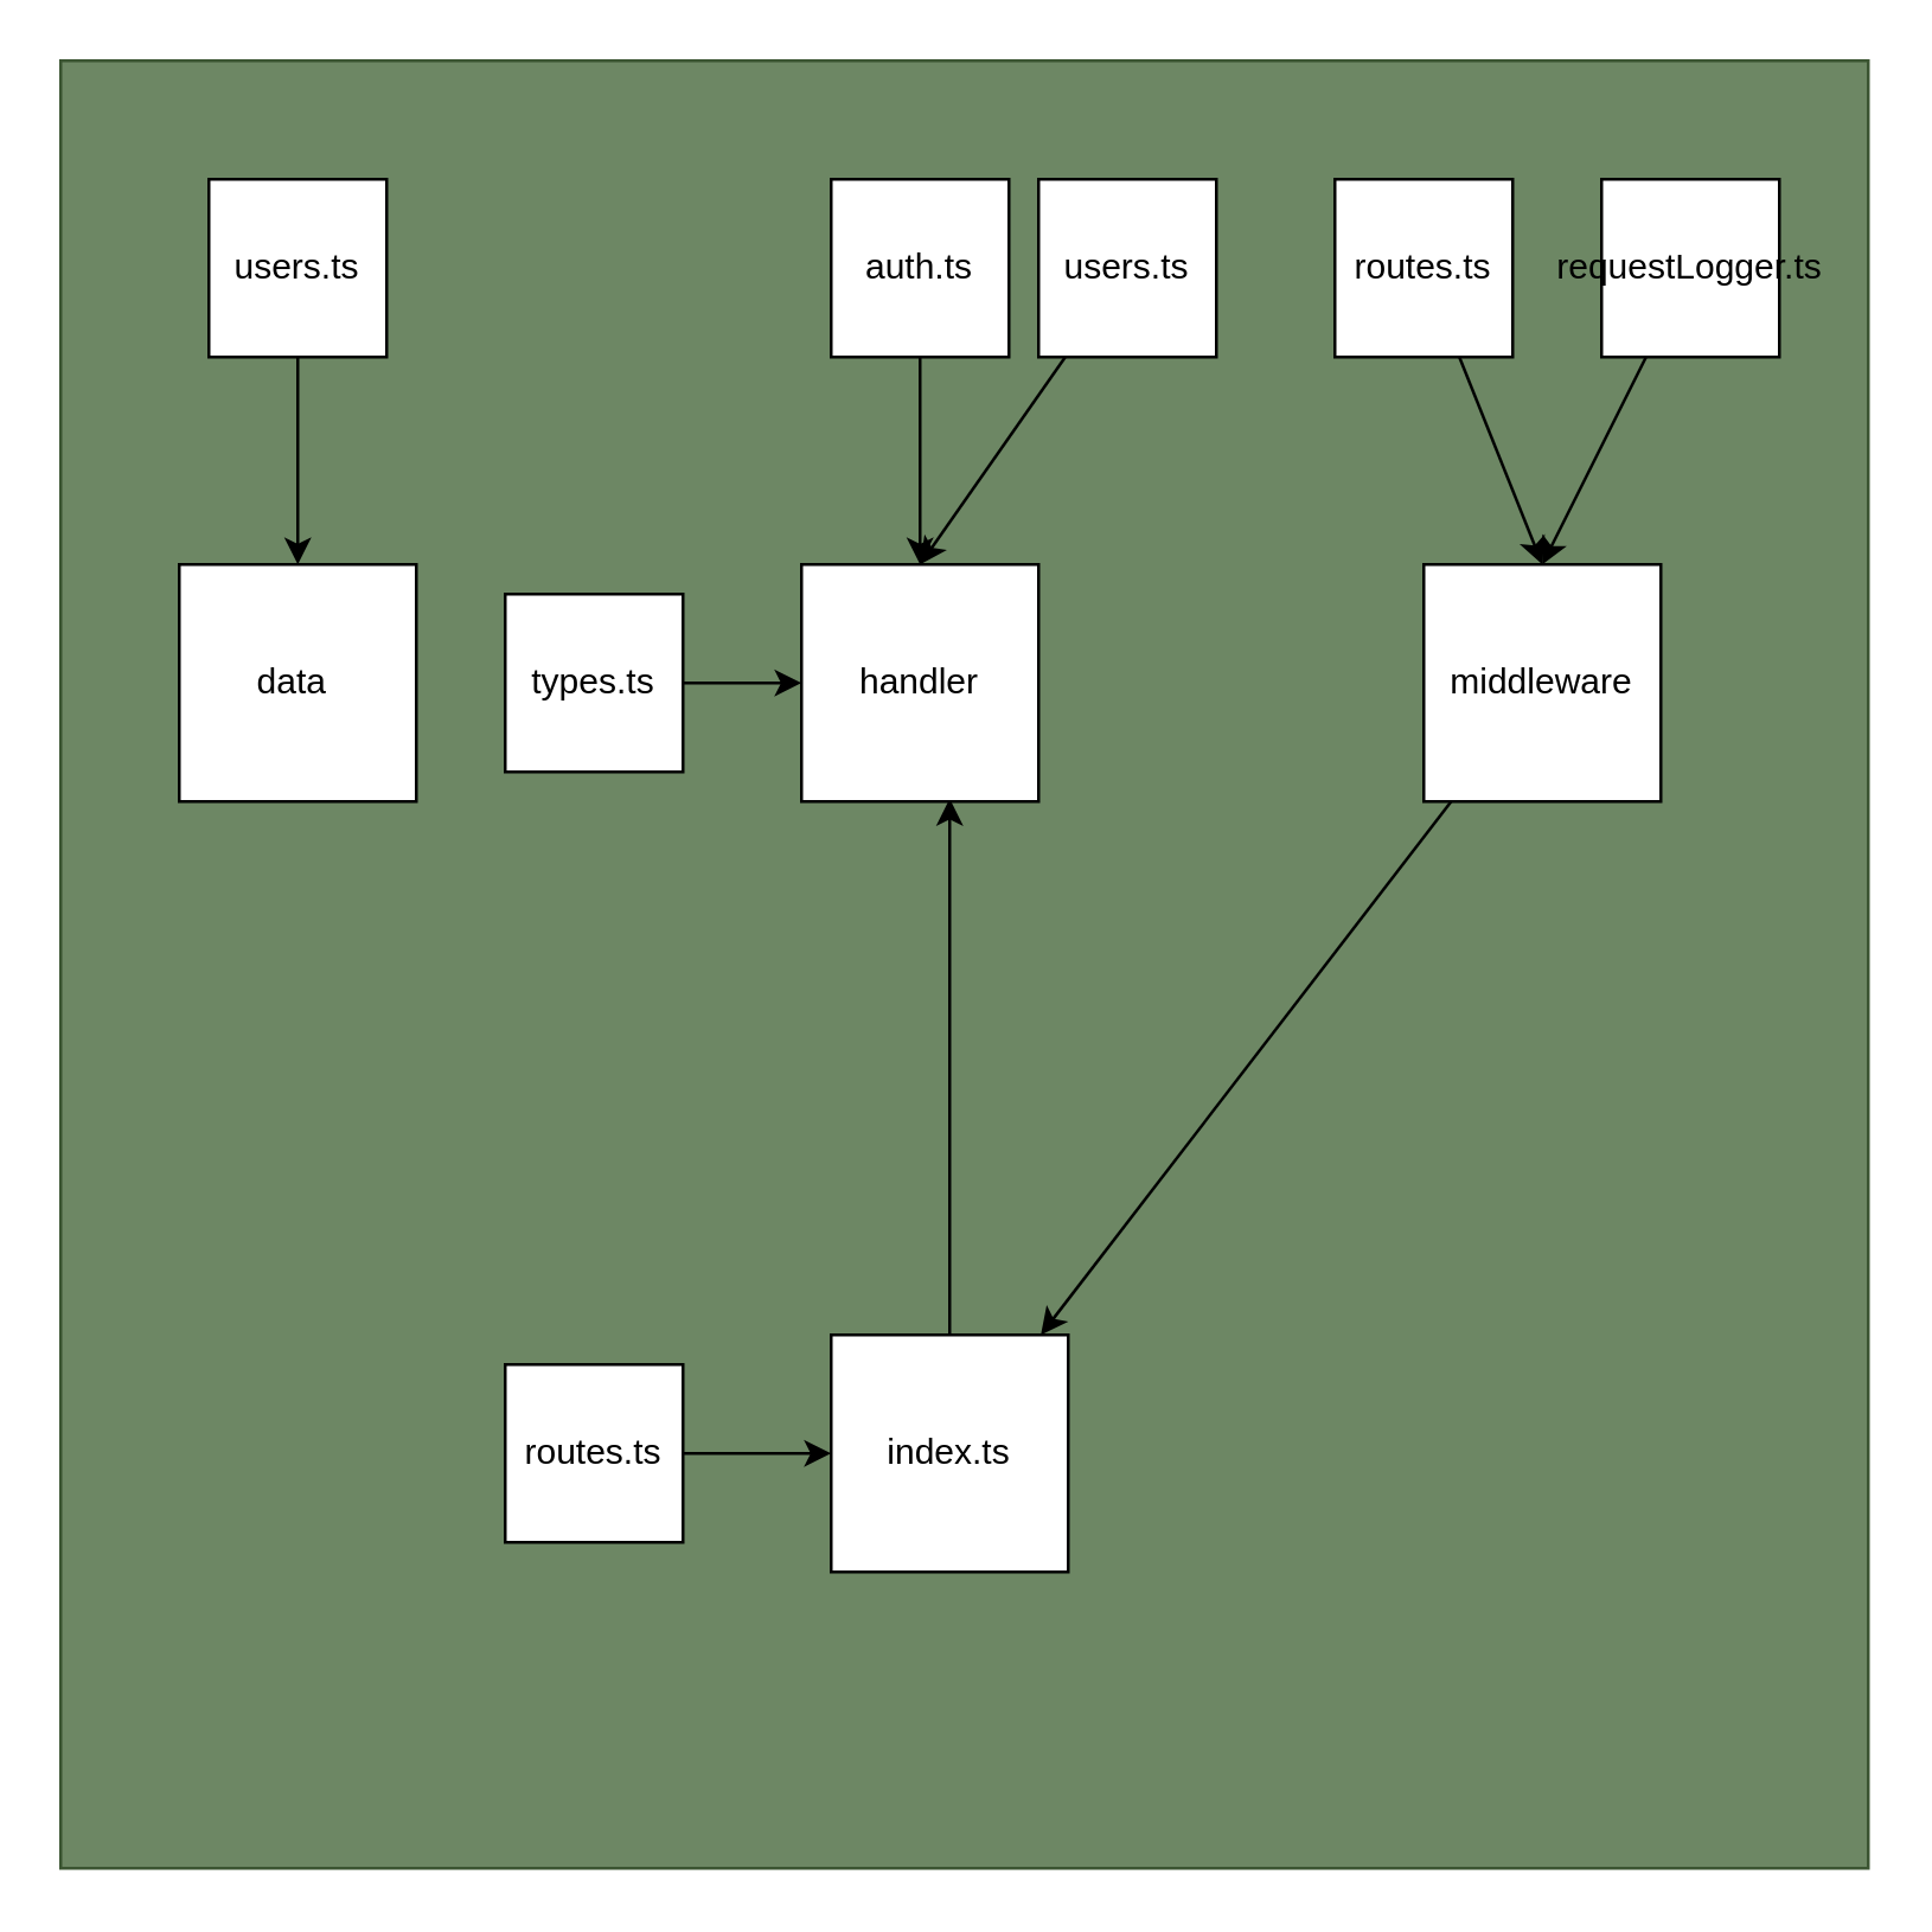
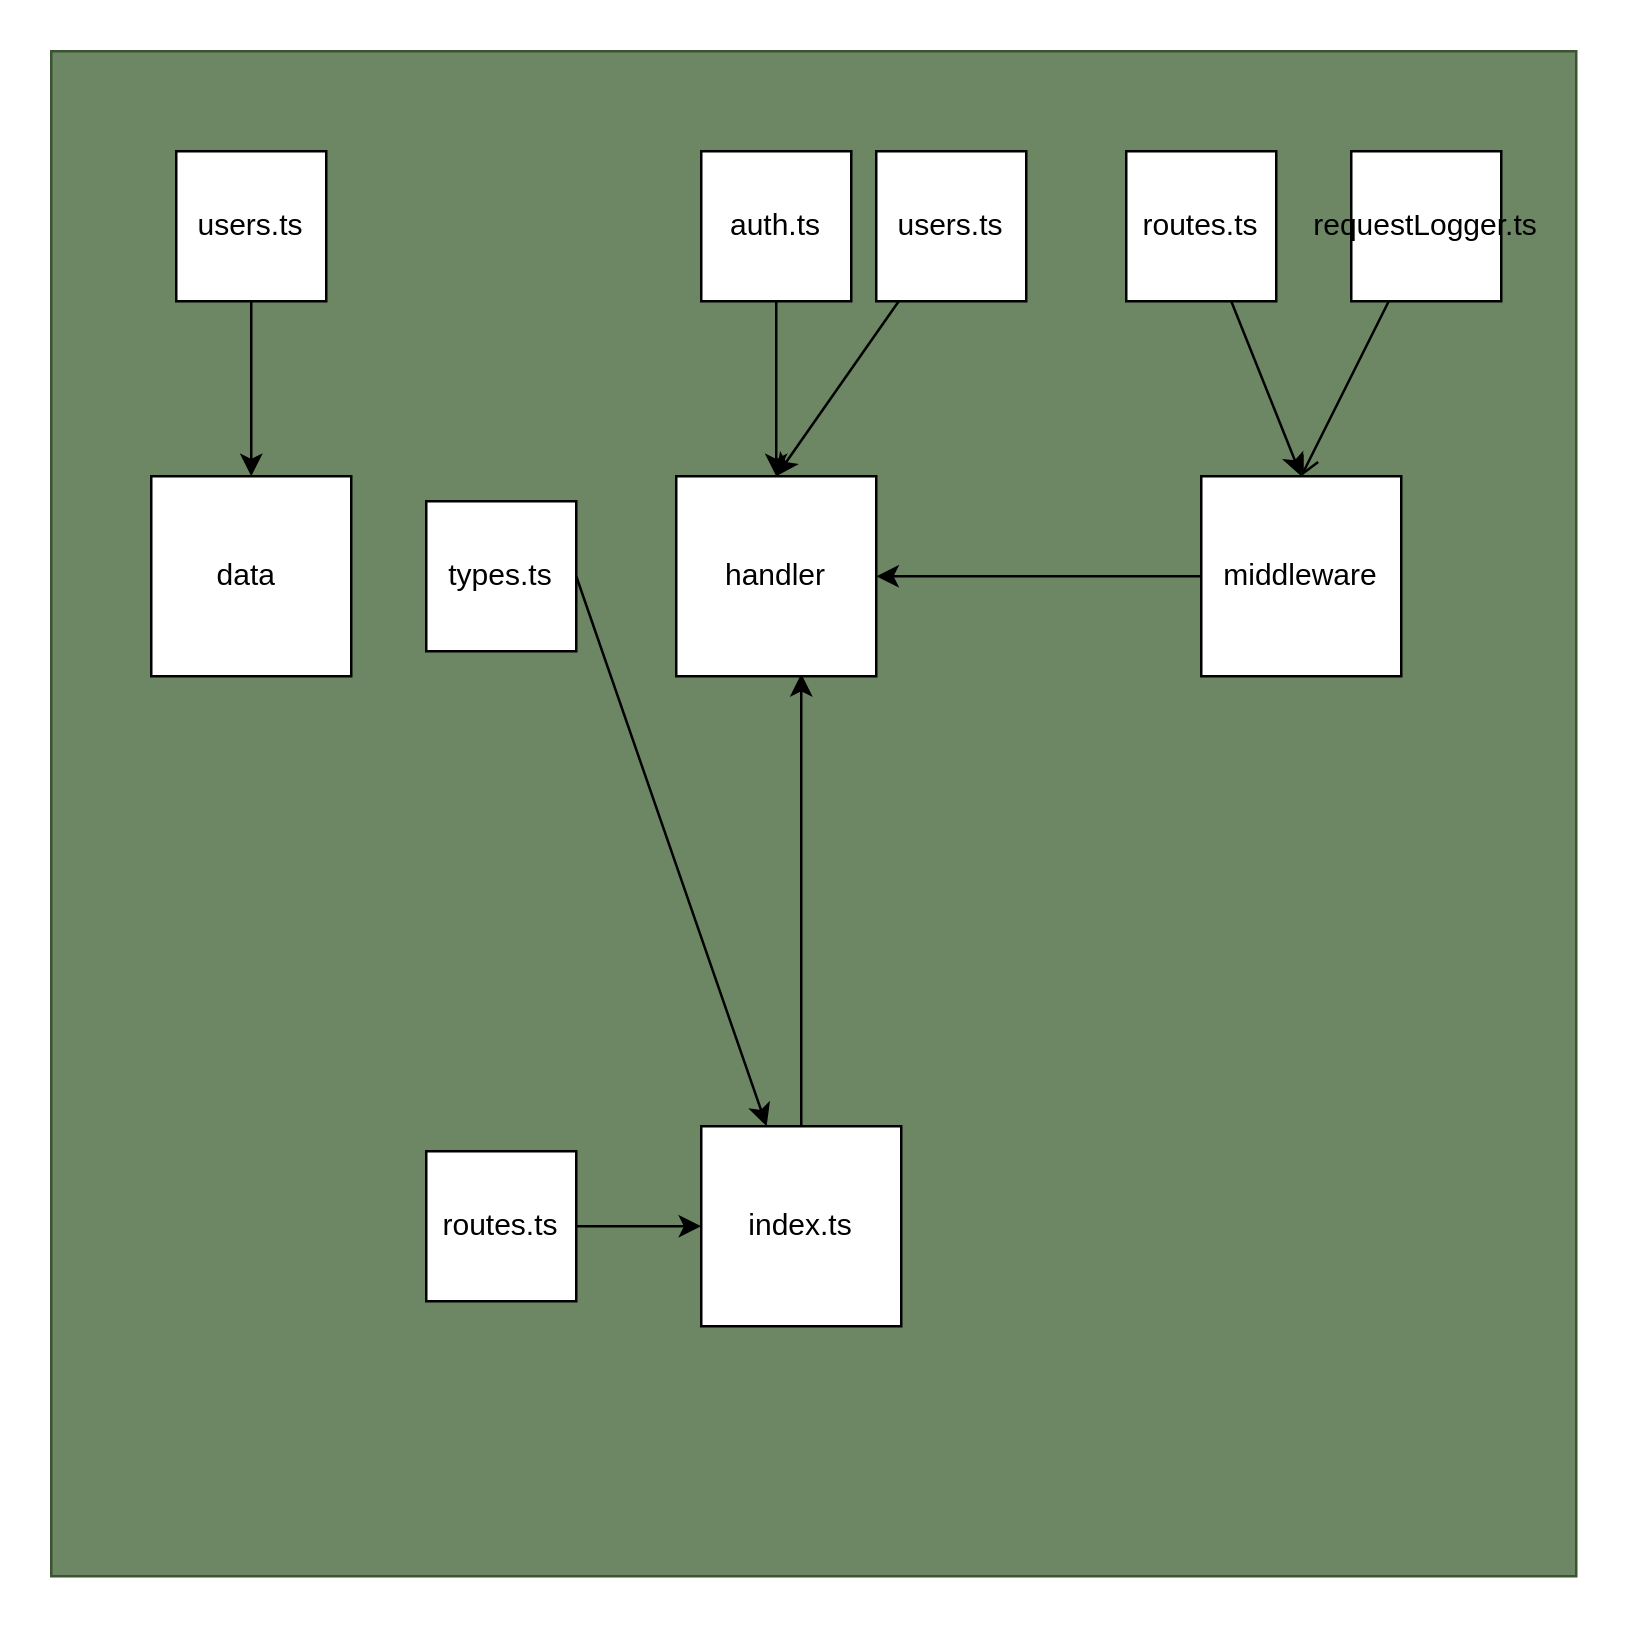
  <mxCell id="0" />
  <mxCell id="1" parent="0" />
  <mxCell id="2" value="" style="whiteSpace=wrap;html=1;aspect=fixed;fillColor=#6d8764;fontColor=#ffffff;strokeColor=#3A5431;" vertex="1" parent="1"><mxGeometry x="20" y="20" width="610" height="610" as="geometry" /></mxCell>
  <mxCell id="3" style="edgeStyle=none;html=1;entryX=0.625;entryY=0.988;entryDx=0;entryDy=0;entryPerimeter=0;" edge="1" parent="1" source="4" target="12"><mxGeometry relative="1" as="geometry" /></mxCell>
  <mxCell id="4" value="index.ts" style="whiteSpace=wrap;html=1;aspect=fixed;" vertex="1" parent="1"><mxGeometry x="280" y="450" width="80" height="80" as="geometry" /></mxCell>
- <mxCell id="5" style="edgeStyle=none;html=1;exitX=1;exitY=0.5;exitDx=0;exitDy=0;entryX=0;entryY=0.5;entryDx=0;entryDy=0;" edge="1" parent="1" source="6" target="12"><mxGeometry relative="1" as="geometry" /></mxCell>
+ <mxCell id="5" style="edgeStyle=none;html=1;exitX=1;exitY=0.5;exitDx=0;exitDy=0;" edge="1" parent="1" source="6" target="4"><mxGeometry relative="1" as="geometry" /></mxCell>
  <mxCell id="6" value="types.ts" style="whiteSpace=wrap;html=1;aspect=fixed;" vertex="1" parent="1"><mxGeometry x="170" y="200" width="60" height="60" as="geometry" /></mxCell>
  <mxCell id="7" style="edgeStyle=none;html=1;entryX=0.5;entryY=0;entryDx=0;entryDy=0;" edge="1" parent="1" source="8" target="11"><mxGeometry relative="1" as="geometry" /></mxCell>
  <mxCell id="8" value="routes.ts" style="whiteSpace=wrap;html=1;aspect=fixed;" vertex="1" parent="1"><mxGeometry x="450" y="60" width="60" height="60" as="geometry" /></mxCell>
  <mxCell id="9" value="data&amp;nbsp;" style="whiteSpace=wrap;html=1;aspect=fixed;" vertex="1" parent="1"><mxGeometry x="60" y="190" width="80" height="80" as="geometry" /></mxCell>
- <mxCell id="10" style="edgeStyle=none;html=1;" edge="1" parent="1" source="11" target="4"><mxGeometry relative="1" as="geometry"><mxPoint x="390" y="230" as="targetPoint" /></mxGeometry></mxCell>
+ <mxCell id="10" style="edgeStyle=none;html=1;entryX=1;entryY=0.5;entryDx=0;entryDy=0;" edge="1" parent="1" source="11" target="12"><mxGeometry relative="1" as="geometry"><mxPoint x="390" y="230" as="targetPoint" /></mxGeometry></mxCell>
  <mxCell id="11" value="middleware" style="whiteSpace=wrap;html=1;aspect=fixed;" vertex="1" parent="1"><mxGeometry x="480" y="190" width="80" height="80" as="geometry" /></mxCell>
  <mxCell id="12" value="handler" style="whiteSpace=wrap;html=1;aspect=fixed;" vertex="1" parent="1"><mxGeometry x="270" y="190" width="80" height="80" as="geometry" /></mxCell>
- <mxCell id="13" style="edgeStyle=none;html=1;entryX=0.5;entryY=0;entryDx=0;entryDy=0;" edge="1" parent="1" source="14" target="11"><mxGeometry relative="1" as="geometry" /></mxCell>
+ <mxCell id="13" style="edgeStyle=none;html=1;entryX=0.5;entryY=0;entryDx=0;entryDy=0;endArrow=open;" edge="1" parent="1" source="14" target="11"><mxGeometry relative="1" as="geometry" /></mxCell>
  <mxCell id="14" value="requestLogger.ts" style="whiteSpace=wrap;html=1;aspect=fixed;" vertex="1" parent="1"><mxGeometry x="540" y="60" width="60" height="60" as="geometry" /></mxCell>
  <mxCell id="15" style="edgeStyle=none;html=1;" edge="1" parent="1" source="16"><mxGeometry relative="1" as="geometry"><mxPoint x="310" y="190" as="targetPoint" /></mxGeometry></mxCell>
  <mxCell id="16" value="auth.ts" style="whiteSpace=wrap;html=1;aspect=fixed;" vertex="1" parent="1"><mxGeometry x="280" y="60" width="60" height="60" as="geometry" /></mxCell>
  <mxCell id="17" style="edgeStyle=none;html=1;entryX=0.5;entryY=0;entryDx=0;entryDy=0;" edge="1" parent="1" source="18" target="12"><mxGeometry relative="1" as="geometry" /></mxCell>
  <mxCell id="18" value="users.ts" style="whiteSpace=wrap;html=1;aspect=fixed;" vertex="1" parent="1"><mxGeometry x="350" y="60" width="60" height="60" as="geometry" /></mxCell>
  <mxCell id="19" style="edgeStyle=none;html=1;entryX=0.5;entryY=0;entryDx=0;entryDy=0;" edge="1" parent="1" source="20" target="9"><mxGeometry relative="1" as="geometry" /></mxCell>
  <mxCell id="20" value="users.ts" style="whiteSpace=wrap;html=1;aspect=fixed;" vertex="1" parent="1"><mxGeometry x="70" y="60" width="60" height="60" as="geometry" /></mxCell>
  <mxCell id="21" style="edgeStyle=none;html=1;entryX=0;entryY=0.5;entryDx=0;entryDy=0;" edge="1" parent="1" source="22" target="4"><mxGeometry relative="1" as="geometry" /></mxCell>
  <mxCell id="22" value="routes.ts" style="whiteSpace=wrap;html=1;aspect=fixed;" vertex="1" parent="1"><mxGeometry x="170" y="460" width="60" height="60" as="geometry" /></mxCell>
